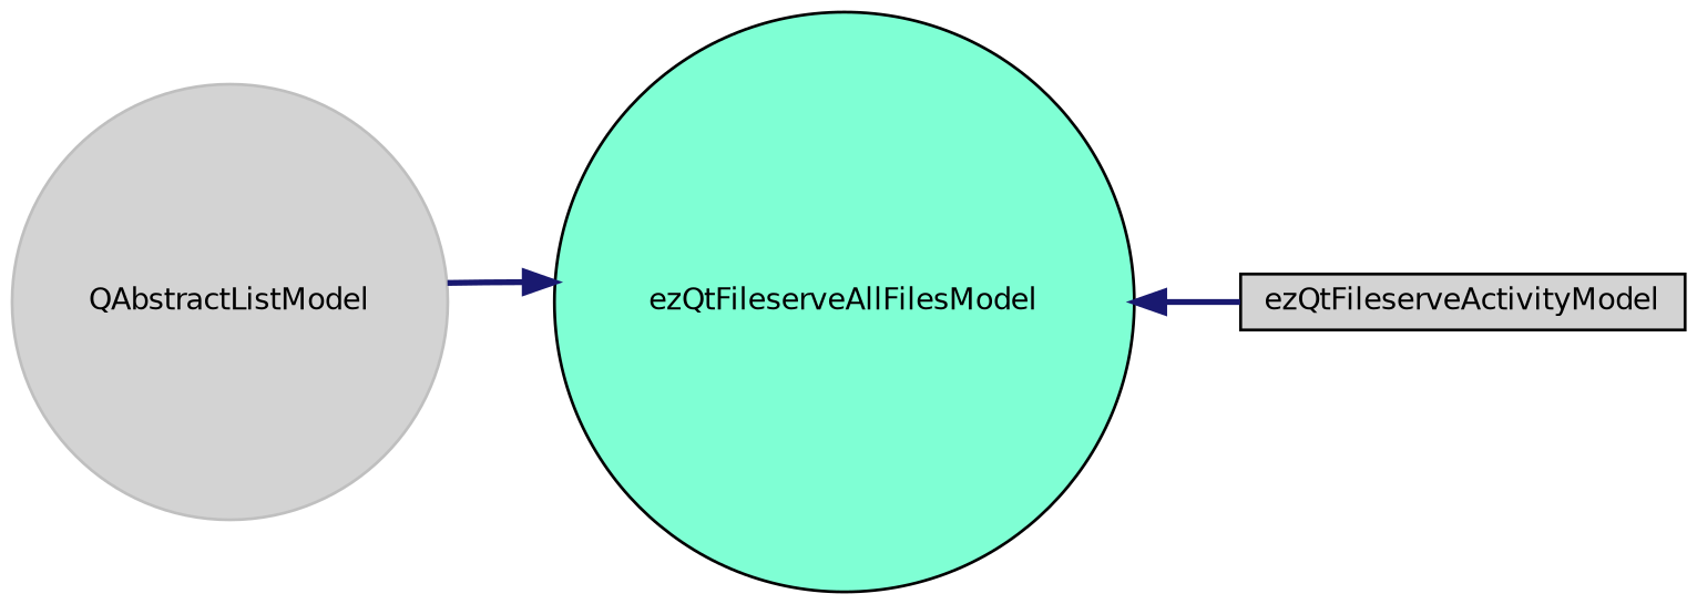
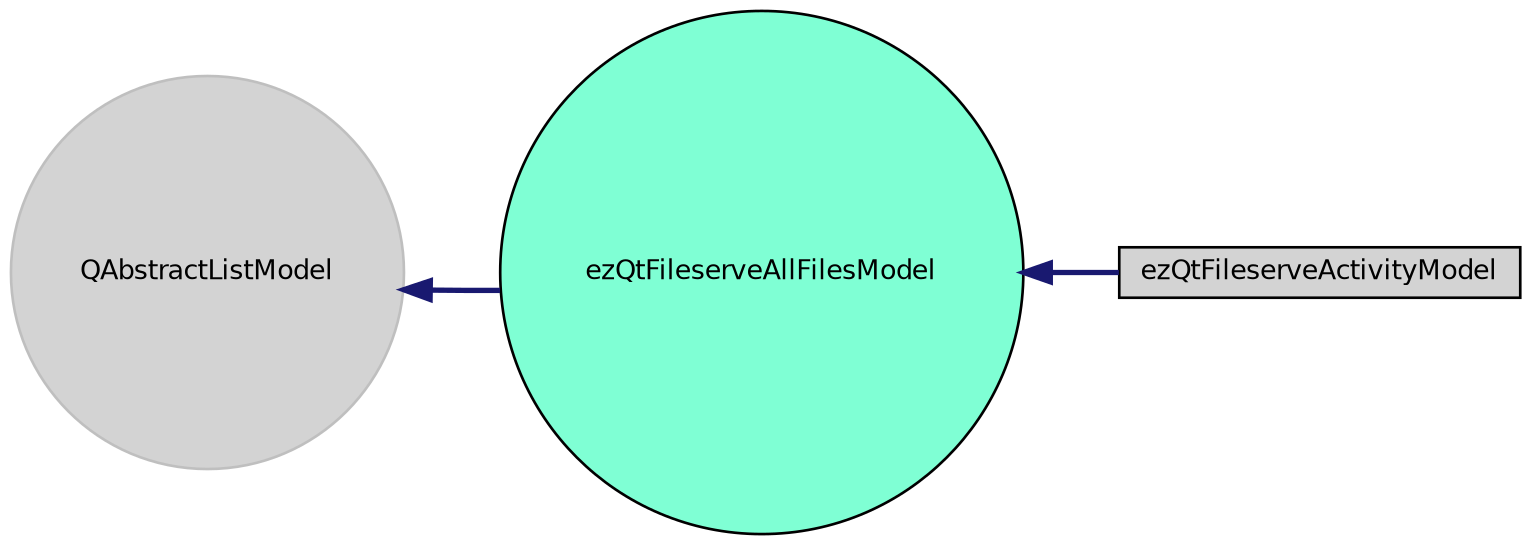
  digraph {
    rankdir=LR
    node [color=black fillcolor=lightgrey fontname=Helvetica fontsize=10 shape=circle style=filled]
    edge [color=midnightblue dir=back fontname=Helvetica fontsize=10 labelfontname=Helvetica labelfontsize=10 style=bold]
    n1 [color=grey75 height=0.2 label=QAbstractListModel width=0.4]
    n2 [fillcolor=aquamarine height=0.2 label=ezQtFileserveAllFilesModel width=0.4]
    n3 [height=0.2 label=ezQtFileserveActivityModel shape=box width=0.4]
-   n2 -> n1
+   n1 -> n2
    n2 -> n3
  }
